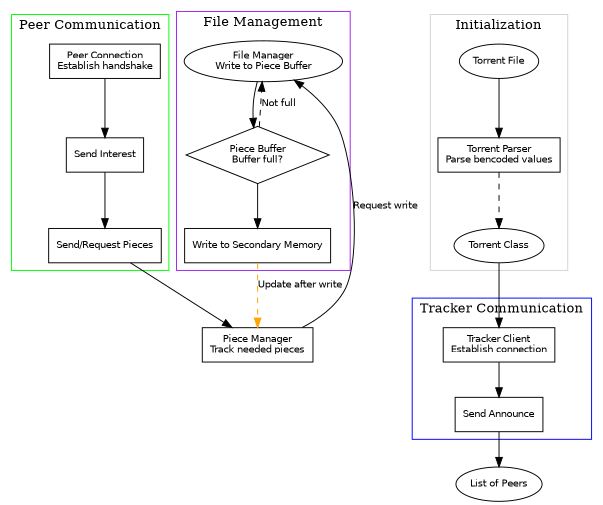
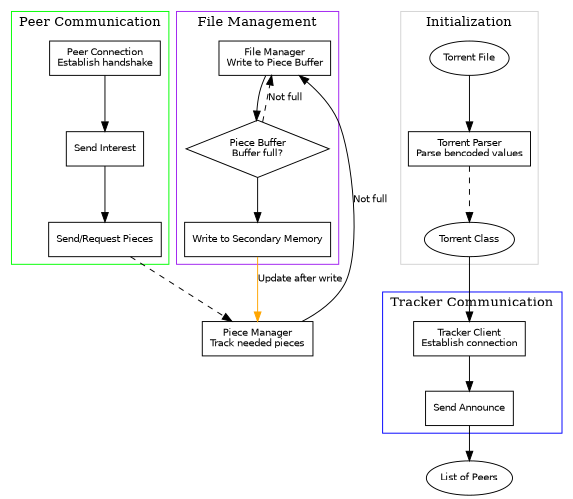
  digraph {
    node [fontname=Helvetica fontsize=10 shape=box]
    edge [fontname=Helvetica fontsize=10]
    n1 [label="Peer Connection\nEstablish handshake"]
    n2 [label="Send Interest"]
    n3 [label="Send/Request Pieces"]
    n4 [label="Tracker Client\nEstablish connection"]
    n5 [label="Send Announce"]
-   n6 [label="File Manager\nWrite to Piece Buffer" shape=ellipse]
+   n6 [label="File Manager\nWrite to Piece Buffer"]
    n7 [label="Piece Buffer\nBuffer full?" shape=diamond]
    n8 [label="Write to Secondary Memory"]
    n9 [label="Torrent File" shape=ellipse]
    n10 [label="Torrent Parser\nParse bencoded values"]
    n11 [label="Torrent Class" shape=ellipse]
    n12 [label="Piece Manager\nTrack needed pieces"]
    n13 [label="List of Peers" shape=ellipse]
    subgraph cluster_1 {
      color=green
      label="Peer Communication"
      n1
      n2
      n3
    }
    subgraph cluster_2 {
      color=blue
      label="Tracker Communication"
      n4
      n5
    }
    subgraph cluster_3 {
      color=purple
      label="File Management"
      n6
      n7
      n8
    }
    subgraph cluster_4 {
      color=lightgrey
      label=Initialization
      n9
      n10
      n11
    }
    n1 -> n2
    n2 -> n3
-   n3 -> n12
+   n3 -> n12 [style=dashed]
    n4 -> n5
    n5 -> n13
    n6 -> n7
    n7 -> n6 [label="Not full" style=dashed]
    n7 -> n8
-   n8 -> n12 [color=orange label="Update after write" style=dashed]
+   n8 -> n12 [color=orange label="Update after write" style=solid]
    n9 -> n10
    n10 -> n11 [style=dashed]
    n11 -> n4
-   n12 -> n6 [label="Request write"]
+   n12 -> n6 [label="Not full"]
  }
